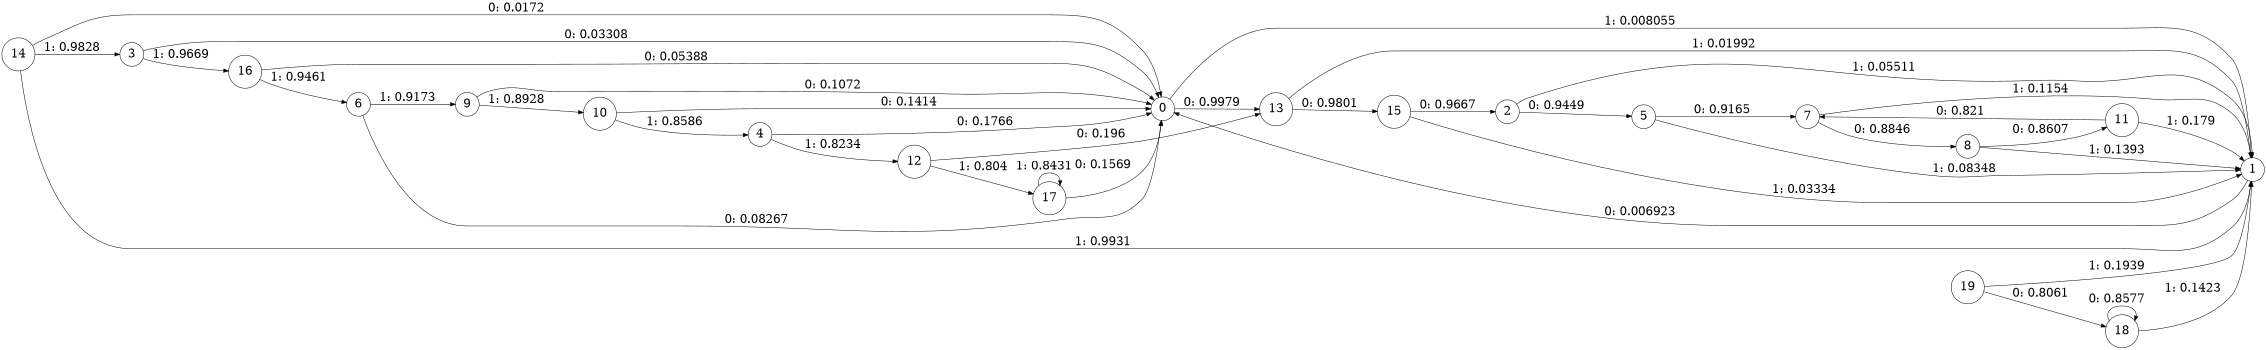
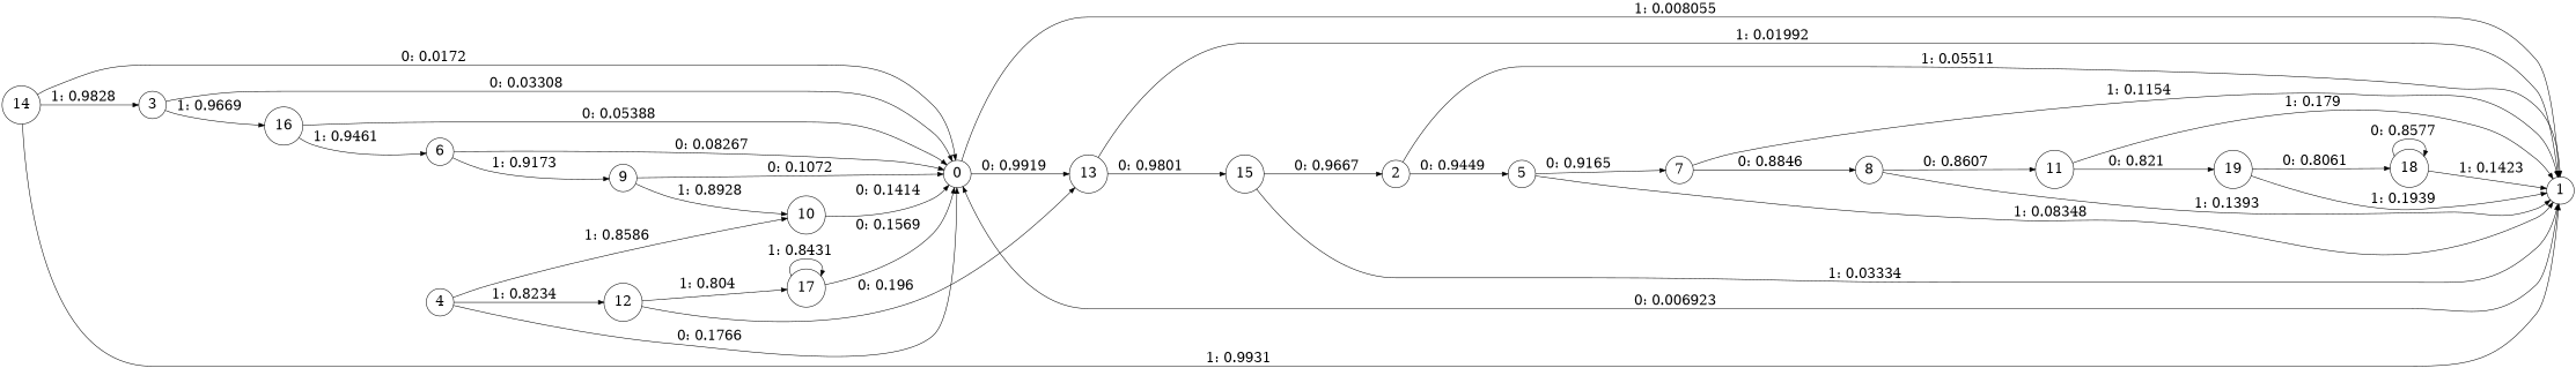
  digraph {
    rankdir=LR
    node [fontsize=24 shape=circle]
    edge [fontsize=24]
    0
    13
    1
    15
    2
    14
    3
    16
    5
    7
    8
    6
    9
    4
    12
    17
    11
    10
    19
    18
-   0 -> 13 [label="0: 0.9979   "]
+   0 -> 13 [label="0: 0.9919   "]
    0 -> 1 [label="1: 0.008055  "]
    13 -> 1 [label="1: 0.01992  "]
    13 -> 15 [label="0: 0.9801   "]
    1 -> 0 [label="0: 0.006923  "]
    15 -> 1 [label="1: 0.03334  "]
    15 -> 2 [label="0: 0.9667   "]
    2 -> 1 [label="1: 0.05511  "]
    2 -> 5 [label="0: 0.9449   "]
    14 -> 0 [label="0: 0.0172   "]
    14 -> 1 [label="1: 0.9931   "]
    14 -> 3 [label="1: 0.9828   "]
    3 -> 0 [label="0: 0.03308  "]
    3 -> 16 [label="1: 0.9669   "]
    16 -> 0 [label="0: 0.05388  "]
    16 -> 6 [label="1: 0.9461   "]
    5 -> 1 [label="1: 0.08348  "]
    5 -> 7 [label="0: 0.9165   "]
    7 -> 1 [label="1: 0.1154   "]
    7 -> 8 [label="0: 0.8846   "]
    8 -> 1 [label="1: 0.1393   "]
    8 -> 11 [label="0: 0.8607   "]
    6 -> 0 [label="0: 0.08267  "]
    6 -> 9 [label="1: 0.9173   "]
    9 -> 0 [label="0: 0.1072   "]
    9 -> 10 [label="1: 0.8928   "]
    4 -> 0 [label="0: 0.1766   "]
    4 -> 12 [label="1: 0.8234   "]
    12 -> 13 [label="0: 0.196    "]
    12 -> 17 [label="1: 0.804    "]
    17 -> 0 [label="0: 0.1569   "]
    17 -> 17 [label="1: 0.8431   "]
    11 -> 1 [label="1: 0.179    "]
-   11 -> 7 [label="0: 0.821    "]
+   11 -> 19 [label="0: 0.821    "]
    10 -> 0 [label="0: 0.1414   "]
-   10 -> 4 [label="1: 0.8586   "]
+   4 -> 10 [label="1: 0.8586   "]
    19 -> 1 [label="1: 0.1939   "]
    19 -> 18 [label="0: 0.8061   "]
    18 -> 1 [label="1: 0.1423   "]
    18 -> 18 [label="0: 0.8577   "]
  }
